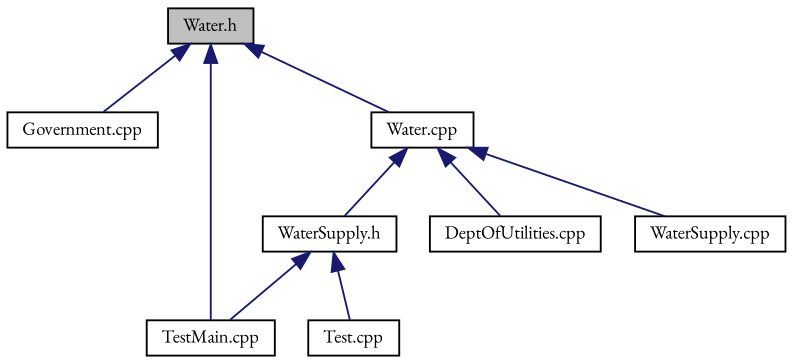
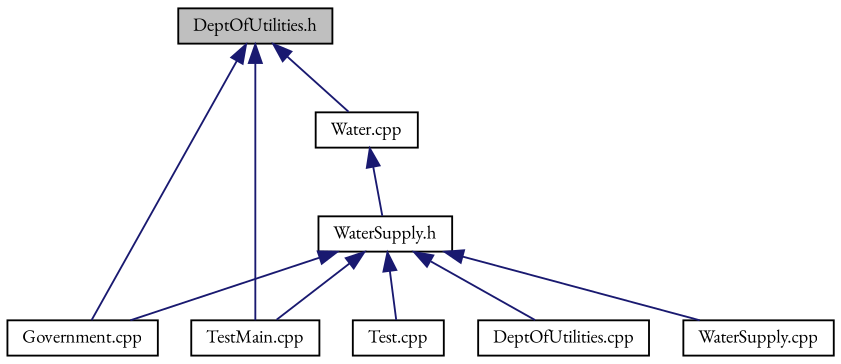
  digraph {
    fontname="EB Garamond"
    node [color=black fillcolor=white fontname="EB Garamond" fontsize=10 shape=record style=filled]
    edge [color=midnightblue dir=back fontname="EB Garamond" fontsize=10 labelfontname=Helvetica labelfontsize=10 style=solid]
-   n1 [fillcolor=grey75 fontcolor=black height=0.2 label="Water.h" width=0.4]
+   n1 [fillcolor=grey75 fontcolor=black height=0.2 label="DeptOfUtilities.h" width=0.4]
    n2 [height=0.2 label="Government.cpp" width=0.4]
    n3 [height=0.2 label="TestMain.cpp" width=0.4]
    n4 [height=0.2 label="Water.cpp" width=0.4]
    n5 [height=0.2 label="Test.cpp" width=0.4]
    n6 [height=0.2 label="WaterSupply.h" width=0.4]
    n7 [height=0.2 label="DeptOfUtilities.cpp" width=0.4]
    n8 [height=0.2 label="WaterSupply.cpp" width=0.4]
    n1 -> n2
    n1 -> n3
    n1 -> n4
    n4 -> n6
+   n6 -> n2
    n6 -> n3
    n6 -> n5
-   n4 -> n7
-   n4 -> n8
+   n6 -> n7
+   n6 -> n8
  }
